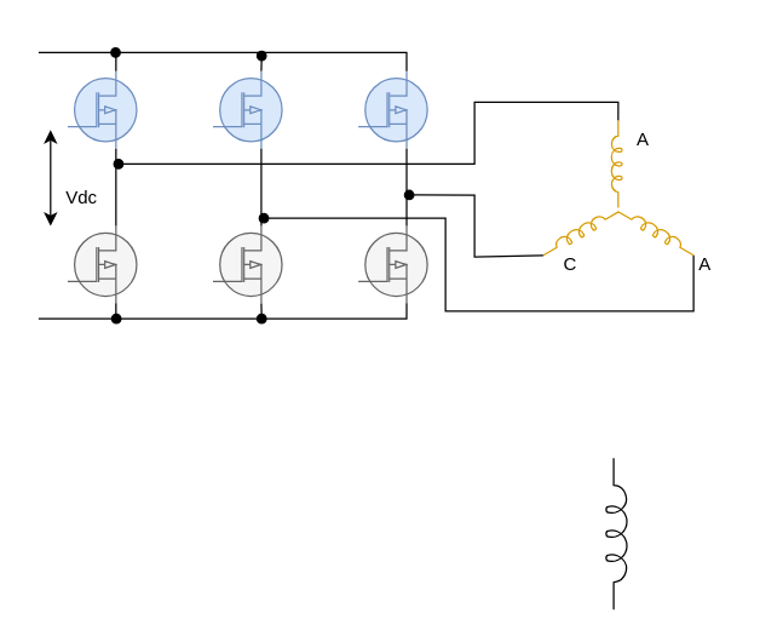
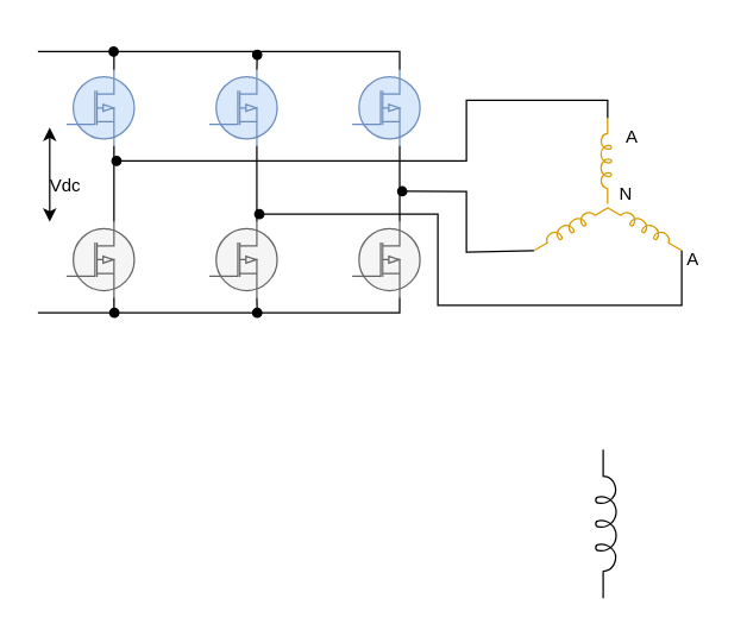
  <mxCell id="0" />
  <mxCell id="1" parent="0" />
  <mxCell id="2" value="" style="group" vertex="1" connectable="0" parent="1"><mxGeometry x="20" y="20" width="452.744" height="190" as="geometry" /></mxCell>
  <mxCell id="3" value="" style="verticalLabelPosition=bottom;shadow=0;dashed=0;align=center;html=1;verticalAlign=top;shape=mxgraph.electrical.mosfets1.p-channel_mosfet_1;fillColor=#dae8fc;strokeColor=#6c8ebf;" vertex="1" parent="2"><mxGeometry x="24.02" y="26.559" width="45.637" height="51.075" as="geometry" /></mxCell>
  <mxCell id="4" value="" style="verticalLabelPosition=bottom;shadow=0;dashed=0;align=center;html=1;verticalAlign=top;shape=mxgraph.electrical.mosfets1.p-channel_mosfet_1;fillColor=#f5f5f5;strokeColor=#666666;fontColor=#333333;" vertex="1" parent="2"><mxGeometry x="24.02" y="128.71" width="45.637" height="51.075" as="geometry" /></mxCell>
  <mxCell id="5" style="edgeStyle=orthogonalEdgeStyle;rounded=0;orthogonalLoop=1;jettySize=auto;html=1;exitX=0.7;exitY=0;exitDx=0;exitDy=0;exitPerimeter=0;endArrow=oval;endFill=1;" edge="1" source="6" parent="2"><mxGeometry relative="1" as="geometry"><mxPoint x="152.284" y="16.344" as="targetPoint" /></mxGeometry></mxCell>
  <mxCell id="6" value="" style="verticalLabelPosition=bottom;shadow=0;dashed=0;align=center;html=1;verticalAlign=top;shape=mxgraph.electrical.mosfets1.p-channel_mosfet_1;fillColor=#dae8fc;strokeColor=#6c8ebf;" vertex="1" parent="2"><mxGeometry x="120.098" y="26.559" width="45.637" height="51.075" as="geometry" /></mxCell>
  <mxCell id="7" style="edgeStyle=orthogonalEdgeStyle;rounded=0;orthogonalLoop=1;jettySize=auto;html=1;exitX=0.7;exitY=1;exitDx=0;exitDy=0;exitPerimeter=0;endArrow=oval;endFill=1;" edge="1" source="8" parent="2"><mxGeometry relative="1" as="geometry"><mxPoint x="152.284" y="190" as="targetPoint" /></mxGeometry></mxCell>
  <mxCell id="8" value="" style="verticalLabelPosition=bottom;shadow=0;dashed=0;align=center;html=1;verticalAlign=top;shape=mxgraph.electrical.mosfets1.p-channel_mosfet_1;fillColor=#f5f5f5;strokeColor=#666666;fontColor=#333333;" vertex="1" parent="2"><mxGeometry x="120.098" y="128.71" width="45.637" height="51.075" as="geometry" /></mxCell>
  <mxCell id="9" value="" style="verticalLabelPosition=bottom;shadow=0;dashed=0;align=center;html=1;verticalAlign=top;shape=mxgraph.electrical.mosfets1.p-channel_mosfet_1;fillColor=#dae8fc;strokeColor=#6c8ebf;" vertex="1" parent="2"><mxGeometry x="216.176" y="26.559" width="45.637" height="51.075" as="geometry" /></mxCell>
  <mxCell id="10" value="" style="verticalLabelPosition=bottom;shadow=0;dashed=0;align=center;html=1;verticalAlign=top;shape=mxgraph.electrical.mosfets1.p-channel_mosfet_1;fillColor=#f5f5f5;strokeColor=#666666;fontColor=#333333;" vertex="1" parent="2"><mxGeometry x="216.176" y="128.71" width="45.637" height="51.075" as="geometry" /></mxCell>
  <mxCell id="11" style="edgeStyle=orthogonalEdgeStyle;rounded=0;orthogonalLoop=1;jettySize=auto;html=1;exitX=0.7;exitY=0;exitDx=0;exitDy=0;exitPerimeter=0;entryX=0.7;entryY=0;entryDx=0;entryDy=0;entryPerimeter=0;endArrow=none;endFill=0;" edge="1" source="3" target="9" parent="2"><mxGeometry relative="1" as="geometry"><Array as="points"><mxPoint x="56.116" y="14.074" /><mxPoint x="248.058" y="14.074" /></Array></mxGeometry></mxCell>
  <mxCell id="12" style="edgeStyle=orthogonalEdgeStyle;rounded=0;orthogonalLoop=1;jettySize=auto;html=1;exitX=0.7;exitY=1;exitDx=0;exitDy=0;exitPerimeter=0;entryX=0.7;entryY=0;entryDx=0;entryDy=0;entryPerimeter=0;endArrow=none;endFill=0;" edge="1" source="3" target="4" parent="2"><mxGeometry relative="1" as="geometry" /></mxCell>
  <mxCell id="13" style="edgeStyle=orthogonalEdgeStyle;rounded=0;orthogonalLoop=1;jettySize=auto;html=1;exitX=0.7;exitY=1;exitDx=0;exitDy=0;exitPerimeter=0;entryX=0.7;entryY=0;entryDx=0;entryDy=0;entryPerimeter=0;endArrow=none;endFill=0;" edge="1" source="6" target="8" parent="2"><mxGeometry relative="1" as="geometry" /></mxCell>
  <mxCell id="14" style="edgeStyle=orthogonalEdgeStyle;rounded=0;orthogonalLoop=1;jettySize=auto;html=1;exitX=0.7;exitY=1;exitDx=0;exitDy=0;exitPerimeter=0;entryX=0.7;entryY=0;entryDx=0;entryDy=0;entryPerimeter=0;endArrow=none;endFill=0;" edge="1" source="9" target="10" parent="2"><mxGeometry relative="1" as="geometry" /></mxCell>
  <mxCell id="15" style="edgeStyle=orthogonalEdgeStyle;rounded=0;orthogonalLoop=1;jettySize=auto;html=1;exitX=0.7;exitY=1;exitDx=0;exitDy=0;exitPerimeter=0;entryX=0.7;entryY=1;entryDx=0;entryDy=0;entryPerimeter=0;endArrow=none;endFill=0;" edge="1" source="4" target="10" parent="2"><mxGeometry relative="1" as="geometry"><Array as="points"><mxPoint x="56.116" y="190" /><mxPoint x="248.058" y="190" /></Array></mxGeometry></mxCell>
  <mxCell id="16" value="" style="endArrow=none;html=1;rounded=0;startArrow=oval;startFill=1;" edge="1" parent="2"><mxGeometry width="50" height="50" relative="1" as="geometry"><mxPoint x="55.725" y="14.233" as="sourcePoint" /><mxPoint x="4.804" y="14.233" as="targetPoint" /></mxGeometry></mxCell>
  <mxCell id="17" value="" style="endArrow=none;html=1;rounded=0;startArrow=oval;startFill=1;" edge="1" parent="2"><mxGeometry width="50" height="50" relative="1" as="geometry"><mxPoint x="56.206" y="190" as="sourcePoint" /><mxPoint x="4.804" y="190" as="targetPoint" /></mxGeometry></mxCell>
  <mxCell id="18" value="" style="group" vertex="1" connectable="0" parent="2"><mxGeometry x="336.273" y="57.204" width="116.471" height="111.72" as="geometry" /></mxCell>
  <mxCell id="19" value="" style="group" vertex="1" connectable="0" parent="18"><mxGeometry width="116.471" height="111.72" as="geometry" /></mxCell>
  <mxCell id="20" style="edgeStyle=orthogonalEdgeStyle;rounded=0;orthogonalLoop=1;jettySize=auto;html=1;exitX=0;exitY=0.645;exitDx=0;exitDy=0;exitPerimeter=0;endArrow=oval;endFill=1;" edge="1" parent="19" source="21"><mxGeometry relative="1" as="geometry"><mxPoint x="-86.47" y="51.075" as="targetPoint" /><Array as="points"><mxPoint x="-43.235" y="91.935" /><mxPoint x="-43.235" y="51.075" /></Array></mxGeometry></mxCell>
  <mxCell id="21" value="" style="pointerEvents=1;verticalLabelPosition=bottom;shadow=0;dashed=0;align=center;html=1;verticalAlign=top;shape=mxgraph.electrical.inductors.inductor_5;rotation=-30;fillColor=#ffe6cc;strokeColor=#d79b00;" vertex="1" parent="19"><mxGeometry x="-2.18" y="72.016" width="57.647" height="7.151" as="geometry" /></mxCell>
  <mxCell id="22" style="edgeStyle=orthogonalEdgeStyle;rounded=0;orthogonalLoop=1;jettySize=auto;html=1;exitX=1;exitY=0.645;exitDx=0;exitDy=0;exitPerimeter=0;endArrow=oval;endFill=1;" edge="1" parent="19" source="23"><mxGeometry relative="1" as="geometry"><mxPoint x="-278.626" y="30.645" as="targetPoint" /><Array as="points"><mxPoint x="51.882" y="-10.215" /><mxPoint x="-43.235" y="-10.215" /><mxPoint x="-43.235" y="31.156" /></Array></mxGeometry></mxCell>
  <mxCell id="23" value="" style="pointerEvents=1;verticalLabelPosition=bottom;shadow=0;dashed=0;align=center;html=1;verticalAlign=top;shape=mxgraph.electrical.inductors.inductor_5;rotation=-90;fillColor=#ffe6cc;strokeColor=#d79b00;" vertex="1" parent="19"><mxGeometry x="21.839" y="27.07" width="57.647" height="7.151" as="geometry" /></mxCell>
  <mxCell id="24" style="edgeStyle=orthogonalEdgeStyle;rounded=0;orthogonalLoop=1;jettySize=auto;html=1;exitX=1;exitY=0.645;exitDx=0;exitDy=0;exitPerimeter=0;endArrow=oval;endFill=1;" edge="1" parent="19" source="25"><mxGeometry relative="1" as="geometry"><mxPoint x="-182.548" y="66.398" as="targetPoint" /><Array as="points"><mxPoint x="101.362" y="127.688" /><mxPoint x="-62.451" y="127.688" /><mxPoint x="-62.451" y="66.909" /></Array></mxGeometry></mxCell>
  <mxCell id="25" value="" style="pointerEvents=1;verticalLabelPosition=bottom;shadow=0;dashed=0;align=center;html=1;verticalAlign=top;shape=mxgraph.electrical.inductors.inductor_5;rotation=30;fillColor=#ffe6cc;strokeColor=#d79b00;" vertex="1" parent="19"><mxGeometry x="48.261" y="72.016" width="57.647" height="7.151" as="geometry" /></mxCell>
  <mxCell id="26" value="A" style="text;html=1;align=center;verticalAlign=middle;resizable=0;points=[];autosize=1;strokeColor=none;fillColor=none;" vertex="1" parent="19"><mxGeometry x="52.844" width="30" height="30" as="geometry" /></mxCell>
  <mxCell id="27" value="A" style="text;html=1;align=center;verticalAlign=middle;resizable=0;points=[];autosize=1;strokeColor=none;fillColor=none;" vertex="1" parent="19"><mxGeometry x="93.471" y="81.72" width="30" height="30" as="geometry" /></mxCell>
- <mxCell id="28" value="C" style="text;html=1;align=center;verticalAlign=middle;resizable=0;points=[];autosize=1;strokeColor=none;fillColor=none;" vertex="1" parent="19"><mxGeometry x="4.805" y="81.72" width="30" height="30" as="geometry" /></mxCell>
+ <mxCell id="29" value="N" style="text;html=1;align=center;verticalAlign=middle;resizable=0;points=[];autosize=1;strokeColor=none;fillColor=none;" vertex="1" parent="19"><mxGeometry x="48.258" y="37.796" width="30" height="30" as="geometry" /></mxCell>
  <mxCell id="30" value="" style="endArrow=classic;startArrow=classic;html=1;rounded=0;" edge="1" parent="2"><mxGeometry width="50" height="50" relative="1" as="geometry"><mxPoint x="12.754" y="128.707" as="sourcePoint" /><mxPoint x="12.754" y="65.374" as="targetPoint" /></mxGeometry></mxCell>
- <mxCell id="31" value="Vdc" style="text;html=1;align=center;verticalAlign=middle;resizable=0;points=[];autosize=1;strokeColor=none;fillColor=none;" vertex="1" parent="2"><mxGeometry x="12.754" y="95.169" width="40" height="30" as="geometry" /></mxCell>
+ <mxCell id="31" value="Vdc" style="text;html=1;align=center;verticalAlign=middle;resizable=0;points=[];autosize=1;strokeColor=none;fillColor=none;" vertex="1" parent="2"><mxGeometry x="2.754" y="90.169" width="40" height="30" as="geometry" /></mxCell>
  <mxCell id="32" value="" style="pointerEvents=1;verticalLabelPosition=bottom;shadow=0;dashed=0;align=center;html=1;verticalAlign=top;shape=mxgraph.electrical.inductors.inductor_5;direction=south;" vertex="1" parent="1"><mxGeometry x="400" y="302" width="14" height="100" as="geometry" /></mxCell>
